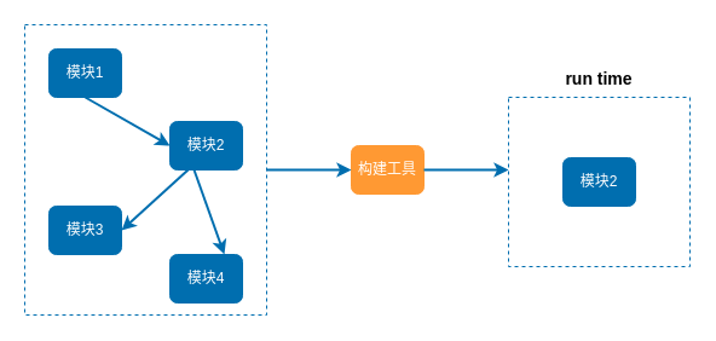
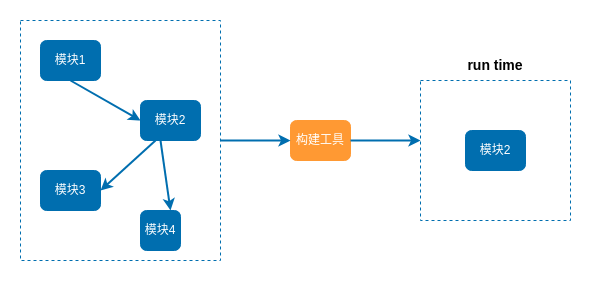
  <mxCell id="0" />
  <mxCell id="1" parent="0" />
  <mxCell id="2" value="" style="rounded=0;whiteSpace=wrap;html=1;dashed=1;strokeColor=#006EAF;" vertex="1" parent="1"><mxGeometry x="20" y="20" width="200" height="240" as="geometry" /></mxCell>
  <mxCell id="3" value="模块1" style="rounded=1;whiteSpace=wrap;html=1;fillColor=#006eaf;strokeColor=#006EAF;fontColor=#ffffff;" vertex="1" parent="1"><mxGeometry x="40" y="40" width="60" height="40" as="geometry" /></mxCell>
  <mxCell id="4" value="模块2" style="rounded=1;whiteSpace=wrap;html=1;fillColor=#006eaf;strokeColor=#006EAF;fontColor=#ffffff;" vertex="1" parent="1"><mxGeometry x="140" y="100" width="60" height="40" as="geometry" /></mxCell>
  <mxCell id="5" value="模块3" style="rounded=1;whiteSpace=wrap;html=1;fillColor=#006eaf;strokeColor=#006EAF;fontColor=#ffffff;" vertex="1" parent="1"><mxGeometry x="40" y="170" width="60" height="40" as="geometry" /></mxCell>
- <mxCell id="6" value="模块4" style="rounded=1;whiteSpace=wrap;html=1;fillColor=#006eaf;strokeColor=#006EAF;fontColor=#ffffff;" vertex="1" parent="1"><mxGeometry x="140" y="210" width="60" height="40" as="geometry" /></mxCell>
+ <mxCell id="6" value="模块4" style="rounded=1;whiteSpace=wrap;html=1;fillColor=#006eaf;strokeColor=#006EAF;fontColor=#ffffff;" vertex="1" parent="1"><mxGeometry x="140" y="210" width="40" height="40" as="geometry" /></mxCell>
  <mxCell id="7" value="" style="endArrow=classic;html=1;entryX=0;entryY=0.5;entryDx=0;entryDy=0;strokeWidth=2;strokeColor=#006eaf;" edge="1" parent="1" target="4"><mxGeometry width="50" height="50" relative="1" as="geometry"><mxPoint x="70" y="80" as="sourcePoint" /><mxPoint x="120" y="30" as="targetPoint" /></mxGeometry></mxCell>
  <mxCell id="8" value="" style="endArrow=classic;html=1;entryX=0.75;entryY=0;entryDx=0;entryDy=0;strokeWidth=2;strokeColor=#006eaf;" edge="1" parent="1" target="6"><mxGeometry width="50" height="50" relative="1" as="geometry"><mxPoint x="160" y="140" as="sourcePoint" /><mxPoint x="230" y="180" as="targetPoint" /></mxGeometry></mxCell>
  <mxCell id="9" value="" style="endArrow=classic;html=1;entryX=1;entryY=0.5;entryDx=0;entryDy=0;strokeWidth=2;strokeColor=#006eaf;exitX=0.25;exitY=1;exitDx=0;exitDy=0;" edge="1" parent="1" source="4" target="5"><mxGeometry width="50" height="50" relative="1" as="geometry"><mxPoint x="170" y="150" as="sourcePoint" /><mxPoint x="195" y="220" as="targetPoint" /></mxGeometry></mxCell>
  <mxCell id="10" value="" style="rounded=0;whiteSpace=wrap;html=1;dashed=1;strokeColor=#006EAF;" vertex="1" parent="1"><mxGeometry x="420" y="80" width="150" height="140" as="geometry" /></mxCell>
  <mxCell id="11" value="构建工具" style="rounded=1;whiteSpace=wrap;html=1;fillColor=#FF9933;strokeColor=#FF9933;fontColor=#ffffff;" vertex="1" parent="1"><mxGeometry x="290" y="120" width="60" height="40" as="geometry" /></mxCell>
  <mxCell id="12" value="" style="endArrow=classic;html=1;entryX=0;entryY=0.5;entryDx=0;entryDy=0;strokeWidth=2;strokeColor=#006EAF;exitX=1;exitY=0.5;exitDx=0;exitDy=0;" edge="1" parent="1" source="2" target="11"><mxGeometry width="50" height="50" relative="1" as="geometry"><mxPoint x="170" y="150" as="sourcePoint" /><mxPoint x="195" y="220" as="targetPoint" /></mxGeometry></mxCell>
  <mxCell id="13" value="" style="endArrow=classic;html=1;entryX=0;entryY=0.5;entryDx=0;entryDy=0;strokeWidth=2;strokeColor=#006EAF;exitX=1;exitY=0.5;exitDx=0;exitDy=0;" edge="1" parent="1"><mxGeometry width="50" height="50" relative="1" as="geometry"><mxPoint x="350" y="140" as="sourcePoint" /><mxPoint x="420" y="140" as="targetPoint" /></mxGeometry></mxCell>
  <mxCell id="14" value="模块2" style="rounded=1;whiteSpace=wrap;html=1;fillColor=#006eaf;strokeColor=#006EAF;fontColor=#ffffff;" vertex="1" parent="1"><mxGeometry x="465" y="130" width="60" height="40" as="geometry" /></mxCell>
  <mxCell id="15" value="&lt;font style=&quot;font-size: 14px;&quot;&gt;&lt;b&gt;run time&lt;/b&gt;&lt;/font&gt;" style="text;html=1;strokeColor=none;fillColor=none;align=center;verticalAlign=middle;whiteSpace=wrap;rounded=0;" vertex="1" parent="1"><mxGeometry x="465" y="50" width="60" height="30" as="geometry" /></mxCell>
